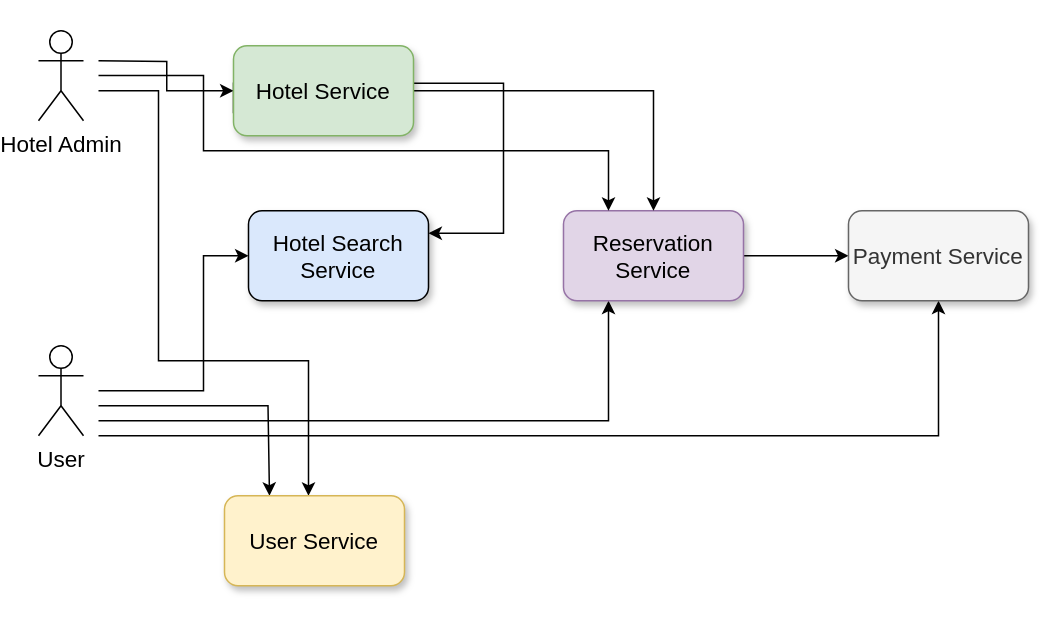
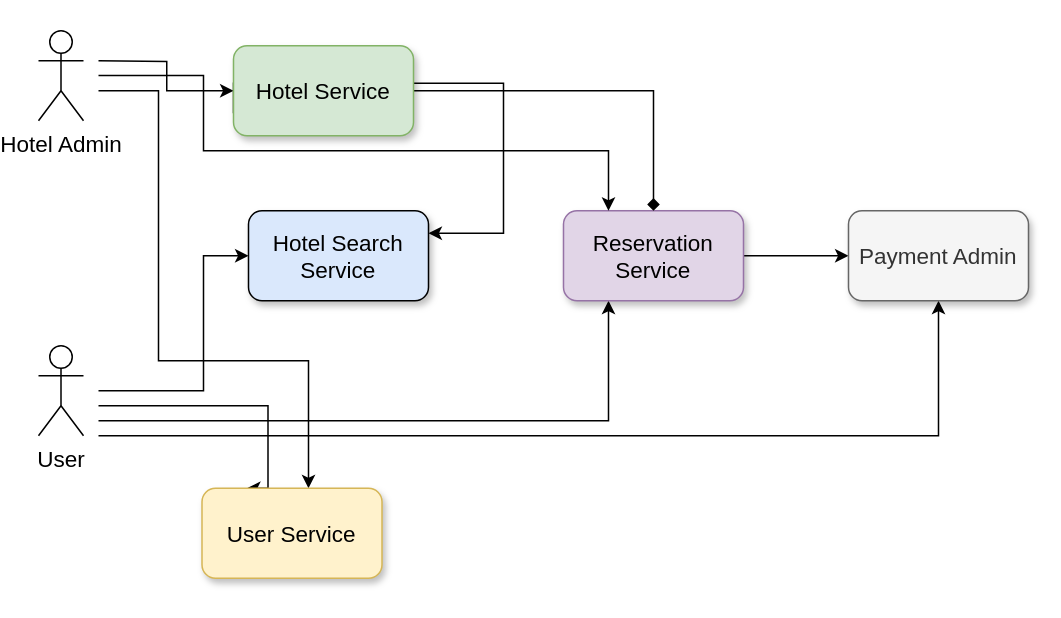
  <mxCell id="0" />
  <mxCell id="1" parent="0" />
  <mxCell id="2" style="edgeStyle=orthogonalEdgeStyle;rounded=0;orthogonalLoop=1;jettySize=auto;html=1;entryX=0.25;entryY=0;entryDx=0;entryDy=0;startArrow=none;startFill=0;fontSize=15;" parent="1" target="8" edge="1"><mxGeometry relative="1" as="geometry"><mxPoint x="60" y="270" as="sourcePoint" /><Array as="points"><mxPoint x="173" y="270" /></Array></mxGeometry></mxCell>
  <mxCell id="3" style="edgeStyle=orthogonalEdgeStyle;rounded=0;orthogonalLoop=1;jettySize=auto;html=1;entryX=0;entryY=0.5;entryDx=0;entryDy=0;shadow=0;startArrow=none;startFill=0;fontSize=15;" parent="1" target="12" edge="1"><mxGeometry relative="1" as="geometry"><mxPoint x="60" y="260" as="sourcePoint" /><Array as="points"><mxPoint x="130" y="260" /><mxPoint x="130" y="170" /></Array></mxGeometry></mxCell>
  <mxCell id="4" style="edgeStyle=orthogonalEdgeStyle;rounded=0;orthogonalLoop=1;jettySize=auto;html=1;entryX=0.25;entryY=1;entryDx=0;entryDy=0;shadow=0;startArrow=none;startFill=0;fontSize=15;" parent="1" target="7" edge="1"><mxGeometry relative="1" as="geometry"><mxPoint x="60" y="280" as="sourcePoint" /><Array as="points"><mxPoint x="60" y="280" /><mxPoint x="400" y="280" /></Array></mxGeometry></mxCell>
  <mxCell id="5" style="edgeStyle=orthogonalEdgeStyle;rounded=0;orthogonalLoop=1;jettySize=auto;html=1;startArrow=none;startFill=0;fontSize=15;" parent="1" target="8" edge="1"><mxGeometry relative="1" as="geometry"><mxPoint x="60" y="60" as="sourcePoint" /><Array as="points"><mxPoint x="100" y="60" /><mxPoint x="100" y="240" /><mxPoint x="200" y="240" /></Array></mxGeometry></mxCell>
  <mxCell id="6" style="edgeStyle=orthogonalEdgeStyle;rounded=0;orthogonalLoop=1;jettySize=auto;html=1;entryX=0;entryY=0.5;entryDx=0;entryDy=0;" parent="1" source="7" target="18" edge="1"><mxGeometry relative="1" as="geometry" /></mxCell>
  <mxCell id="7" value="Reservation Service" style="rounded=1;whiteSpace=wrap;html=1;shadow=1;fillColor=#e1d5e7;fontSize=15;strokeColor=#9673a6;" parent="1" vertex="1"><mxGeometry x="370" y="140" width="120" height="60" as="geometry" /></mxCell>
- <mxCell id="8" value="User Service" style="rounded=1;whiteSpace=wrap;html=1;shadow=1;fillColor=#fff2cc;fontSize=15;strokeColor=#d6b656;" parent="1" vertex="1"><mxGeometry x="144" y="330" width="120" height="60" as="geometry" /></mxCell>
- <mxCell id="9" style="edgeStyle=orthogonalEdgeStyle;rounded=0;orthogonalLoop=1;jettySize=auto;html=1;entryX=0.5;entryY=0;entryDx=0;entryDy=0;startArrow=none;startFill=0;shadow=0;fontSize=15;" parent="1" source="14" target="7" edge="1"><mxGeometry relative="1" as="geometry" /></mxCell>
+ <mxCell id="8" value="User Service" style="rounded=1;whiteSpace=wrap;html=1;shadow=1;fillColor=#fff2cc;fontSize=15;strokeColor=#d6b656;" parent="1" vertex="1"><mxGeometry x="129" y="325" width="120" height="60" as="geometry" /></mxCell>
+ <mxCell id="9" style="edgeStyle=orthogonalEdgeStyle;rounded=0;orthogonalLoop=1;jettySize=auto;html=1;entryX=0.5;entryY=0;entryDx=0;entryDy=0;startArrow=none;startFill=0;shadow=0;fontSize=15;endArrow=diamond;" parent="1" source="14" target="7" edge="1"><mxGeometry relative="1" as="geometry" /></mxCell>
  <mxCell id="10" style="edgeStyle=orthogonalEdgeStyle;rounded=0;orthogonalLoop=1;jettySize=auto;html=1;entryX=0;entryY=0.5;entryDx=0;entryDy=0;shadow=0;startArrow=none;startFill=0;fontSize=15;" parent="1" target="14" edge="1"><mxGeometry relative="1" as="geometry"><mxPoint x="60" y="40" as="sourcePoint" /></mxGeometry></mxCell>
  <mxCell id="11" value="Hotel Admin" style="shape=umlActor;verticalLabelPosition=bottom;verticalAlign=top;html=1;outlineConnect=0;fontSize=15;" parent="1" vertex="1"><mxGeometry x="20" y="20" width="30" height="60" as="geometry" /></mxCell>
  <mxCell id="12" value="Hotel Search&lt;br style=&quot;font-size: 15px;&quot;&gt;Service" style="rounded=1;whiteSpace=wrap;html=1;shadow=1;fillColor=#dae8fc;fontSize=15;" parent="1" vertex="1"><mxGeometry x="160" y="140" width="120" height="60" as="geometry" /></mxCell>
  <mxCell id="13" style="edgeStyle=orthogonalEdgeStyle;rounded=0;orthogonalLoop=1;jettySize=auto;html=1;exitX=0;exitY=0.75;exitDx=0;exitDy=0;shadow=0;startArrow=none;startFill=0;entryX=1;entryY=0.25;entryDx=0;entryDy=0;fontSize=15;" parent="1" source="14" target="12" edge="1"><mxGeometry relative="1" as="geometry"><Array as="points"><mxPoint x="330" y="55" /><mxPoint x="330" y="155" /></Array></mxGeometry></mxCell>
  <mxCell id="14" value="Hotel Service" style="rounded=1;whiteSpace=wrap;html=1;shadow=1;fillColor=#d5e8d4;fontSize=15;strokeColor=#82b366;" parent="1" vertex="1"><mxGeometry x="150" y="30" width="120" height="60" as="geometry" /></mxCell>
  <mxCell id="15" style="edgeStyle=orthogonalEdgeStyle;rounded=0;orthogonalLoop=1;jettySize=auto;html=1;entryX=0.5;entryY=1;entryDx=0;entryDy=0;" parent="1" target="18" edge="1"><mxGeometry relative="1" as="geometry"><mxPoint x="60" y="290" as="sourcePoint" /><Array as="points"><mxPoint x="620" y="290" /></Array></mxGeometry></mxCell>
  <mxCell id="16" value="User" style="shape=umlActor;verticalLabelPosition=bottom;verticalAlign=top;html=1;outlineConnect=0;fontSize=15;" parent="1" vertex="1"><mxGeometry x="20" y="230" width="30" height="60" as="geometry" /></mxCell>
  <mxCell id="17" style="edgeStyle=orthogonalEdgeStyle;rounded=0;orthogonalLoop=1;jettySize=auto;html=1;startArrow=none;startFill=0;exitX=1;exitY=0.333;exitDx=0;exitDy=0;exitPerimeter=0;entryX=0.25;entryY=0;entryDx=0;entryDy=0;fontSize=15;" parent="1" target="7" edge="1"><mxGeometry relative="1" as="geometry"><mxPoint x="60" y="49.83" as="sourcePoint" /><mxPoint x="300" y="170" as="targetPoint" /><Array as="points"><mxPoint x="130" y="50" /><mxPoint x="130" y="100" /><mxPoint x="400" y="100" /></Array></mxGeometry></mxCell>
- <mxCell id="18" value="Payment Service" style="rounded=1;whiteSpace=wrap;html=1;shadow=1;fillColor=#f5f5f5;fontSize=15;strokeColor=#666666;fontColor=#333333;" parent="1" vertex="1"><mxGeometry x="560" y="140" width="120" height="60" as="geometry" /></mxCell>
+ <mxCell id="18" value="Payment Admin" style="rounded=1;whiteSpace=wrap;html=1;shadow=1;fillColor=#f5f5f5;fontSize=15;strokeColor=#666666;fontColor=#333333;" parent="1" vertex="1"><mxGeometry x="560" y="140" width="120" height="60" as="geometry" /></mxCell>
